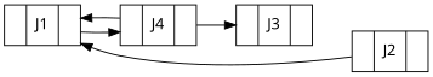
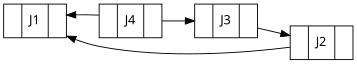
  digraph {
    fontname="Noto Sans"
    rankdir=LR
    node [fontname="Noto Sans" shape=record]
    edge [fontname="Noto Sans"]
    n1 [label="{<f0>|<f1> J1|<f2> }"]
    n2 [label="{<f0>|<f1> J4|<f2> }"]
    n3 [label="{<f0>|<f1> J2|<f2> }"]
    n4 [label="{<f0>|<f1> J3|<f2> }"]
-   n1 -> n2
    n2 -> n1
    n2 -> n4
    n3 -> n1
+   n4 -> n3
  }
